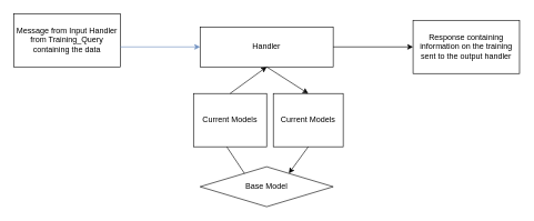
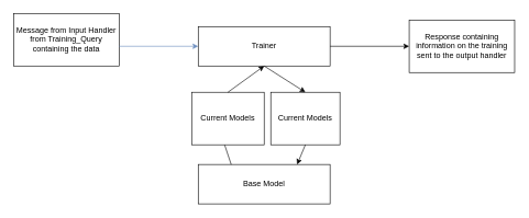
  <mxCell id="0" />
  <mxCell id="1" parent="0" />
- <mxCell id="2" value="Handler" style="rounded=0;whiteSpace=wrap;html=1;" parent="1" vertex="1"><mxGeometry x="300" y="40" width="200" height="60" as="geometry" /></mxCell>
+ <mxCell id="2" value="Trainer" style="rounded=0;whiteSpace=wrap;html=1;" parent="1" vertex="1"><mxGeometry x="300" y="40" width="200" height="60" as="geometry" /></mxCell>
  <mxCell id="3" value="" style="endArrow=classic;html=1;rounded=0;entryX=0;entryY=0.5;entryDx=0;entryDy=0;" edge="1" parent="1" target="4"><mxGeometry width="50" height="50" relative="1" as="geometry"><mxPoint x="500" y="70" as="sourcePoint" /><mxPoint x="620" y="100" as="targetPoint" /></mxGeometry></mxCell>
  <mxCell id="4" value="Response containing information on the training sent to the output handler" style="rounded=0;whiteSpace=wrap;html=1;" vertex="1" parent="1"><mxGeometry x="620" y="30" width="160" height="80" as="geometry" /></mxCell>
  <mxCell id="5" value="Message from Input Handler from Training_Query containing the data" style="rounded=0;whiteSpace=wrap;html=1;" vertex="1" parent="1"><mxGeometry x="20" y="20" width="160" height="80" as="geometry" /></mxCell>
  <mxCell id="6" value="" style="endArrow=classic;html=1;rounded=0;entryX=0;entryY=0.5;entryDx=0;entryDy=0;exitX=1;exitY=0.625;exitDx=0;exitDy=0;fillColor=#dae8fc;strokeColor=#6c8ebf;exitPerimeter=0;" edge="1" parent="1" source="5" target="2"><mxGeometry width="50" height="50" relative="1" as="geometry"><mxPoint x="170" y="40" as="sourcePoint" /><mxPoint x="290" y="110" as="targetPoint" /></mxGeometry></mxCell>
- <mxCell id="7" value="Base Model" style="rhombus;whiteSpace=wrap;html=1;" vertex="1" parent="1"><mxGeometry x="300" y="250" width="200" height="60" as="geometry" /></mxCell>
+ <mxCell id="7" value="Base Model" style="rounded=0;whiteSpace=wrap;html=1;" vertex="1" parent="1"><mxGeometry x="300" y="250" width="200" height="60" as="geometry" /></mxCell>
  <mxCell id="8" value="" style="endArrow=none;html=1;rounded=0;exitX=0.25;exitY=0;exitDx=0;exitDy=0;" edge="1" parent="1" source="7"><mxGeometry width="50" height="50" relative="1" as="geometry"><mxPoint x="380" y="250" as="sourcePoint" /><mxPoint x="340" y="220" as="targetPoint" /></mxGeometry></mxCell>
  <mxCell id="9" value="Current Models" style="rounded=0;whiteSpace=wrap;html=1;" vertex="1" parent="1"><mxGeometry x="290" y="140" width="110" height="80" as="geometry" /></mxCell>
  <mxCell id="10" value="Current Models" style="rounded=0;whiteSpace=wrap;html=1;" vertex="1" parent="1"><mxGeometry x="410" y="140" width="105" height="80" as="geometry" /></mxCell>
  <mxCell id="11" value="" style="endArrow=classic;html=1;rounded=0;entryX=0.75;entryY=0;entryDx=0;entryDy=0;exitX=0.5;exitY=1;exitDx=0;exitDy=0;" edge="1" parent="1" source="10" target="7"><mxGeometry width="50" height="50" relative="1" as="geometry"><mxPoint x="380" y="270" as="sourcePoint" /><mxPoint x="430" y="220" as="targetPoint" /></mxGeometry></mxCell>
  <mxCell id="12" value="" style="endArrow=classic;html=1;rounded=0;exitX=0.5;exitY=0;exitDx=0;exitDy=0;entryX=0.5;entryY=1;entryDx=0;entryDy=0;" edge="1" parent="1" source="9" target="2"><mxGeometry width="50" height="50" relative="1" as="geometry"><mxPoint x="380" y="270" as="sourcePoint" /><mxPoint x="430" y="220" as="targetPoint" /></mxGeometry></mxCell>
  <mxCell id="13" value="" style="endArrow=classic;html=1;rounded=0;entryX=0.5;entryY=0;entryDx=0;entryDy=0;" edge="1" parent="1" target="10"><mxGeometry width="50" height="50" relative="1" as="geometry"><mxPoint x="400" y="100" as="sourcePoint" /><mxPoint x="410" y="110" as="targetPoint" /></mxGeometry></mxCell>
